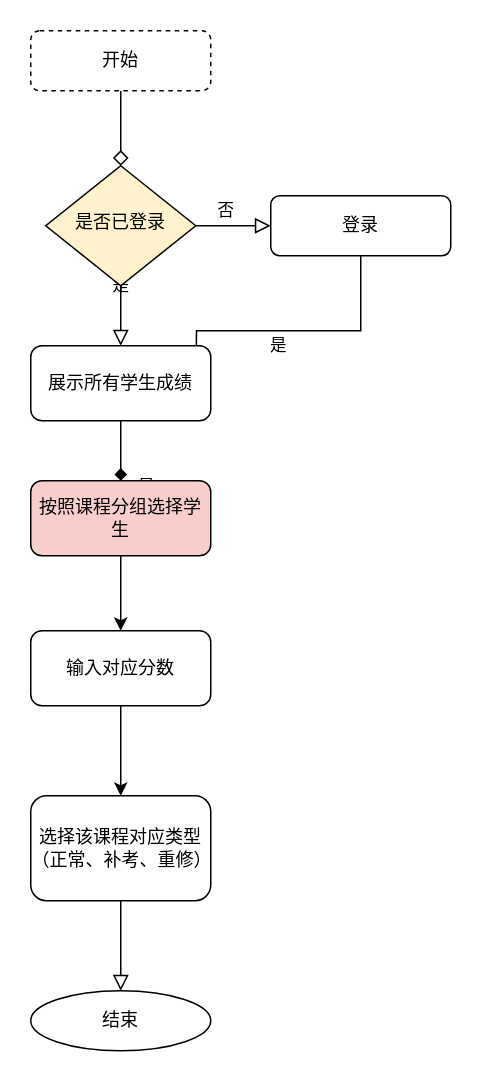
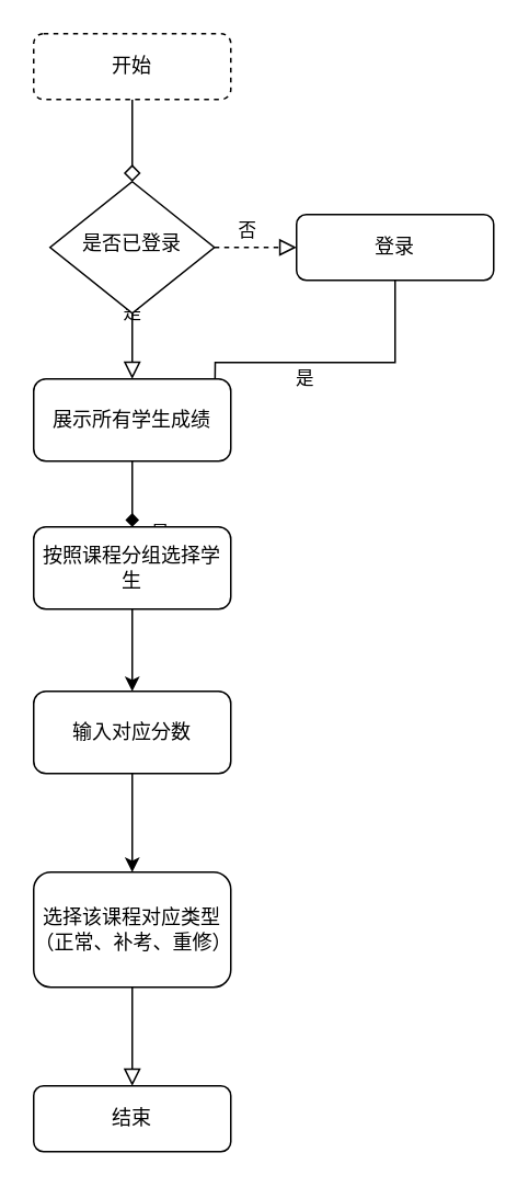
  <mxCell id="0" />
  <mxCell id="1" parent="0" />
  <mxCell id="2" value="" style="rounded=0;html=1;jettySize=auto;orthogonalLoop=1;fontSize=11;endArrow=diamond;endFill=0;endSize=8;strokeWidth=1;shadow=0;labelBackgroundColor=none;edgeStyle=orthogonalEdgeStyle;" edge="1" parent="1" source="3" target="6"><mxGeometry relative="1" as="geometry" /></mxCell>
  <mxCell id="3" value="开始" style="rounded=1;whiteSpace=wrap;html=1;fontSize=12;glass=0;strokeWidth=1;shadow=0;dashed=1;" vertex="1" parent="1"><mxGeometry x="20" y="20" width="120" height="40" as="geometry" /></mxCell>
  <mxCell id="4" value="是" style="rounded=0;html=1;jettySize=auto;orthogonalLoop=1;fontSize=11;endArrow=block;endFill=0;endSize=8;strokeWidth=1;shadow=0;labelBackgroundColor=none;edgeStyle=orthogonalEdgeStyle;" edge="1" parent="1" source="6"><mxGeometry y="20" relative="1" as="geometry"><mxPoint as="offset" /><mxPoint x="80" y="230" as="targetPoint" /></mxGeometry></mxCell>
- <mxCell id="5" value="否" style="edgeStyle=orthogonalEdgeStyle;rounded=0;html=1;jettySize=auto;orthogonalLoop=1;fontSize=11;endArrow=block;endFill=0;endSize=8;strokeWidth=1;shadow=0;labelBackgroundColor=none;" edge="1" parent="1" source="6" target="7"><mxGeometry x="-0.2" y="10" relative="1" as="geometry"><mxPoint as="offset" /></mxGeometry></mxCell>
- <mxCell id="6" value="是否已登录" style="rhombus;whiteSpace=wrap;html=1;shadow=0;fontFamily=Helvetica;fontSize=12;align=center;strokeWidth=1;spacing=6;spacingTop=-4;fillColor=#fff2cc;" vertex="1" parent="1"><mxGeometry x="30" y="110" width="100" height="80" as="geometry" /></mxCell>
+ <mxCell id="5" value="否" style="edgeStyle=orthogonalEdgeStyle;rounded=0;html=1;jettySize=auto;orthogonalLoop=1;fontSize=11;endArrow=block;endFill=0;endSize=8;strokeWidth=1;shadow=0;labelBackgroundColor=none;dashed=1;" edge="1" parent="1" source="6" target="7"><mxGeometry x="-0.2" y="10" relative="1" as="geometry"><mxPoint as="offset" /></mxGeometry></mxCell>
+ <mxCell id="6" value="是否已登录" style="rhombus;whiteSpace=wrap;html=1;shadow=0;fontFamily=Helvetica;fontSize=12;align=center;strokeWidth=1;spacing=6;spacingTop=-4;" vertex="1" parent="1"><mxGeometry x="30" y="110" width="100" height="80" as="geometry" /></mxCell>
  <mxCell id="7" value="登录" style="rounded=1;whiteSpace=wrap;html=1;fontSize=12;glass=0;strokeWidth=1;shadow=0;" vertex="1" parent="1"><mxGeometry x="180" y="130" width="120" height="40" as="geometry" /></mxCell>
  <mxCell id="8" value="" style="rounded=0;html=1;jettySize=auto;orthogonalLoop=1;fontSize=11;endArrow=block;endFill=0;endSize=8;strokeWidth=1;shadow=0;labelBackgroundColor=none;edgeStyle=orthogonalEdgeStyle;exitX=0.5;exitY=1;exitDx=0;exitDy=0;" edge="1" parent="1" source="12" target="11"><mxGeometry x="0.343" y="20" relative="1" as="geometry"><mxPoint as="offset" /></mxGeometry></mxCell>
  <mxCell id="9" value="是" style="edgeStyle=orthogonalEdgeStyle;rounded=0;html=1;jettySize=auto;orthogonalLoop=1;fontSize=11;endArrow=block;endFill=0;endSize=8;strokeWidth=1;shadow=0;labelBackgroundColor=none;exitX=0.5;exitY=1;exitDx=0;exitDy=0;entryX=1;entryY=0.5;entryDx=0;entryDy=0;" edge="1" parent="1" source="7"><mxGeometry y="10" relative="1" as="geometry"><mxPoint as="offset" /><mxPoint x="130" y="270" as="targetPoint" /></mxGeometry></mxCell>
  <mxCell id="10" value="" style="edgeStyle=orthogonalEdgeStyle;rounded=0;orthogonalLoop=1;jettySize=auto;html=1;exitX=0.5;exitY=1;exitDx=0;exitDy=0;" edge="1" parent="1" source="16"><mxGeometry relative="1" as="geometry"><mxPoint x="80" y="310" as="sourcePoint" /><mxPoint x="80" y="420" as="targetPoint" /></mxGeometry></mxCell>
- <mxCell id="11" value="结束" style="ellipse;whiteSpace=wrap;html=1;fontSize=12;glass=0;strokeWidth=1;shadow=0;" vertex="1" parent="1"><mxGeometry x="20" y="660" width="120" height="40" as="geometry" /></mxCell>
+ <mxCell id="11" value="结束" style="rounded=1;whiteSpace=wrap;html=1;fontSize=12;glass=0;strokeWidth=1;shadow=0;" vertex="1" parent="1"><mxGeometry x="20" y="660" width="120" height="40" as="geometry" /></mxCell>
  <mxCell id="12" value="选择该课程对应类型（正常、补考、重修）" style="rounded=1;whiteSpace=wrap;html=1;fontSize=12;glass=0;strokeWidth=1;shadow=0;" vertex="1" parent="1"><mxGeometry x="20" y="530" width="120" height="70" as="geometry" /></mxCell>
  <mxCell id="13" value="&lt;span style=&quot;color: rgb(0, 0, 0); font-family: Helvetica; font-size: 11px; font-style: normal; font-variant-ligatures: normal; font-variant-caps: normal; font-weight: 400; letter-spacing: normal; orphans: 2; text-align: center; text-indent: 0px; text-transform: none; widows: 2; word-spacing: 0px; -webkit-text-stroke-width: 0px; background-color: rgb(251, 251, 251); text-decoration-thickness: initial; text-decoration-style: initial; text-decoration-color: initial; float: none; display: inline !important;&quot;&gt;是&lt;/span&gt;" style="text;whiteSpace=wrap;html=1;" vertex="1" parent="1"><mxGeometry x="90" y="310" width="50" height="40" as="geometry" /></mxCell>
  <mxCell id="14" value="" style="edgeStyle=orthogonalEdgeStyle;rounded=0;orthogonalLoop=1;jettySize=auto;html=1;endArrow=diamond;" edge="1" parent="1" source="15" target="16"><mxGeometry relative="1" as="geometry" /></mxCell>
  <mxCell id="15" value="展示所有学生成绩" style="rounded=1;whiteSpace=wrap;html=1;fontSize=12;glass=0;strokeWidth=1;shadow=0;" vertex="1" parent="1"><mxGeometry x="20" y="230" width="120" height="50" as="geometry" /></mxCell>
- <mxCell id="16" value="按照课程分组选择学生" style="rounded=1;whiteSpace=wrap;html=1;fontSize=12;glass=0;strokeWidth=1;shadow=0;fillColor=#f8cecc;" vertex="1" parent="1"><mxGeometry x="20" y="320" width="120" height="50" as="geometry" /></mxCell>
+ <mxCell id="16" value="按照课程分组选择学生" style="rounded=1;whiteSpace=wrap;html=1;fontSize=12;glass=0;strokeWidth=1;shadow=0;" vertex="1" parent="1"><mxGeometry x="20" y="320" width="120" height="50" as="geometry" /></mxCell>
  <mxCell id="17" value="" style="edgeStyle=orthogonalEdgeStyle;rounded=0;orthogonalLoop=1;jettySize=auto;html=1;" edge="1" parent="1" source="18" target="12"><mxGeometry relative="1" as="geometry" /></mxCell>
  <mxCell id="18" value="输入对应分数" style="rounded=1;whiteSpace=wrap;html=1;fontSize=12;glass=0;strokeWidth=1;shadow=0;" vertex="1" parent="1"><mxGeometry x="20" y="420" width="120" height="50" as="geometry" /></mxCell>
